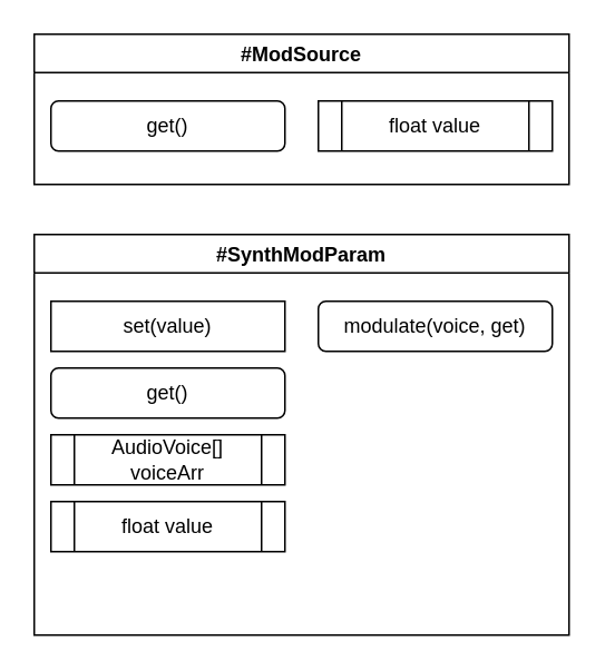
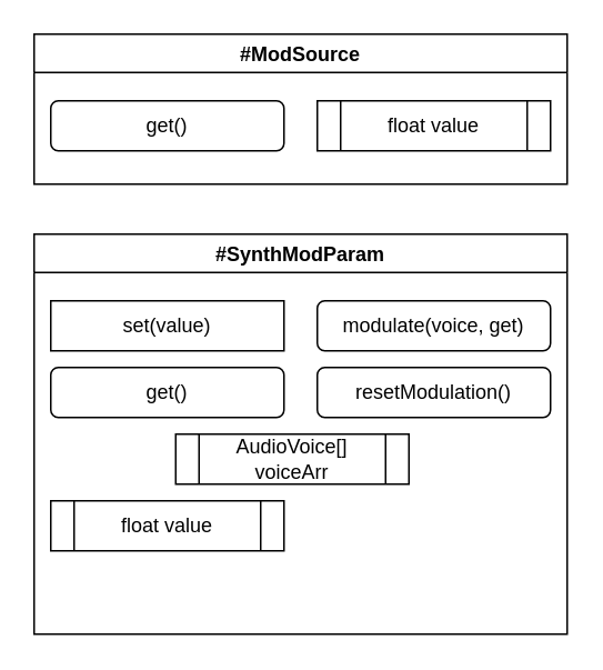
  <mxCell id="0" />
  <mxCell id="1" parent="0" />
  <mxCell id="2" value="#SynthModParam" style="swimlane;" parent="1" vertex="1"><mxGeometry x="20" y="140" width="320" height="240" as="geometry" /></mxCell>
  <mxCell id="3" value="set(value)" style="whiteSpace=wrap;html=1;rounded=0;" parent="2" vertex="1"><mxGeometry x="10" y="40" width="140" height="30" as="geometry" /></mxCell>
  <mxCell id="4" value="get()" style="rounded=1;whiteSpace=wrap;html=1;" parent="2" vertex="1"><mxGeometry x="10" y="80" width="140" height="30" as="geometry" /></mxCell>
  <mxCell id="5" value="float value" style="shape=process;whiteSpace=wrap;html=1;backgroundOutline=1;" parent="2" vertex="1"><mxGeometry x="10" y="160" width="140" height="30" as="geometry" /></mxCell>
  <mxCell id="6" value="modulate(voice, get)" style="rounded=1;whiteSpace=wrap;html=1;" parent="2" vertex="1"><mxGeometry x="170" y="40" width="140" height="30" as="geometry" /></mxCell>
- <mxCell id="7" value="AudioVoice[] voiceArr" style="shape=process;whiteSpace=wrap;html=1;backgroundOutline=1;" parent="2" vertex="1"><mxGeometry x="10" y="120" width="140" height="30" as="geometry" /></mxCell>
+ <mxCell id="7" value="AudioVoice[] voiceArr" style="shape=process;whiteSpace=wrap;html=1;backgroundOutline=1;" parent="2" vertex="1"><mxGeometry x="85" y="120" width="140" height="30" as="geometry" /></mxCell>
+ <mxCell id="8" value="resetModulation()" style="rounded=1;whiteSpace=wrap;html=1;" parent="2" vertex="1"><mxGeometry x="170" y="80" width="140" height="30" as="geometry" /></mxCell>
  <mxCell id="9" value="#ModSource" style="swimlane;startSize=23;" parent="1" vertex="1"><mxGeometry x="20" y="20" width="320" height="90" as="geometry" /></mxCell>
  <mxCell id="10" value="get()" style="rounded=1;whiteSpace=wrap;html=1;" parent="9" vertex="1"><mxGeometry x="10" y="40" width="140" height="30" as="geometry" /></mxCell>
  <mxCell id="11" value="float value" style="shape=process;whiteSpace=wrap;html=1;backgroundOutline=1;" parent="9" vertex="1"><mxGeometry x="170" y="40" width="140" height="30" as="geometry" /></mxCell>
